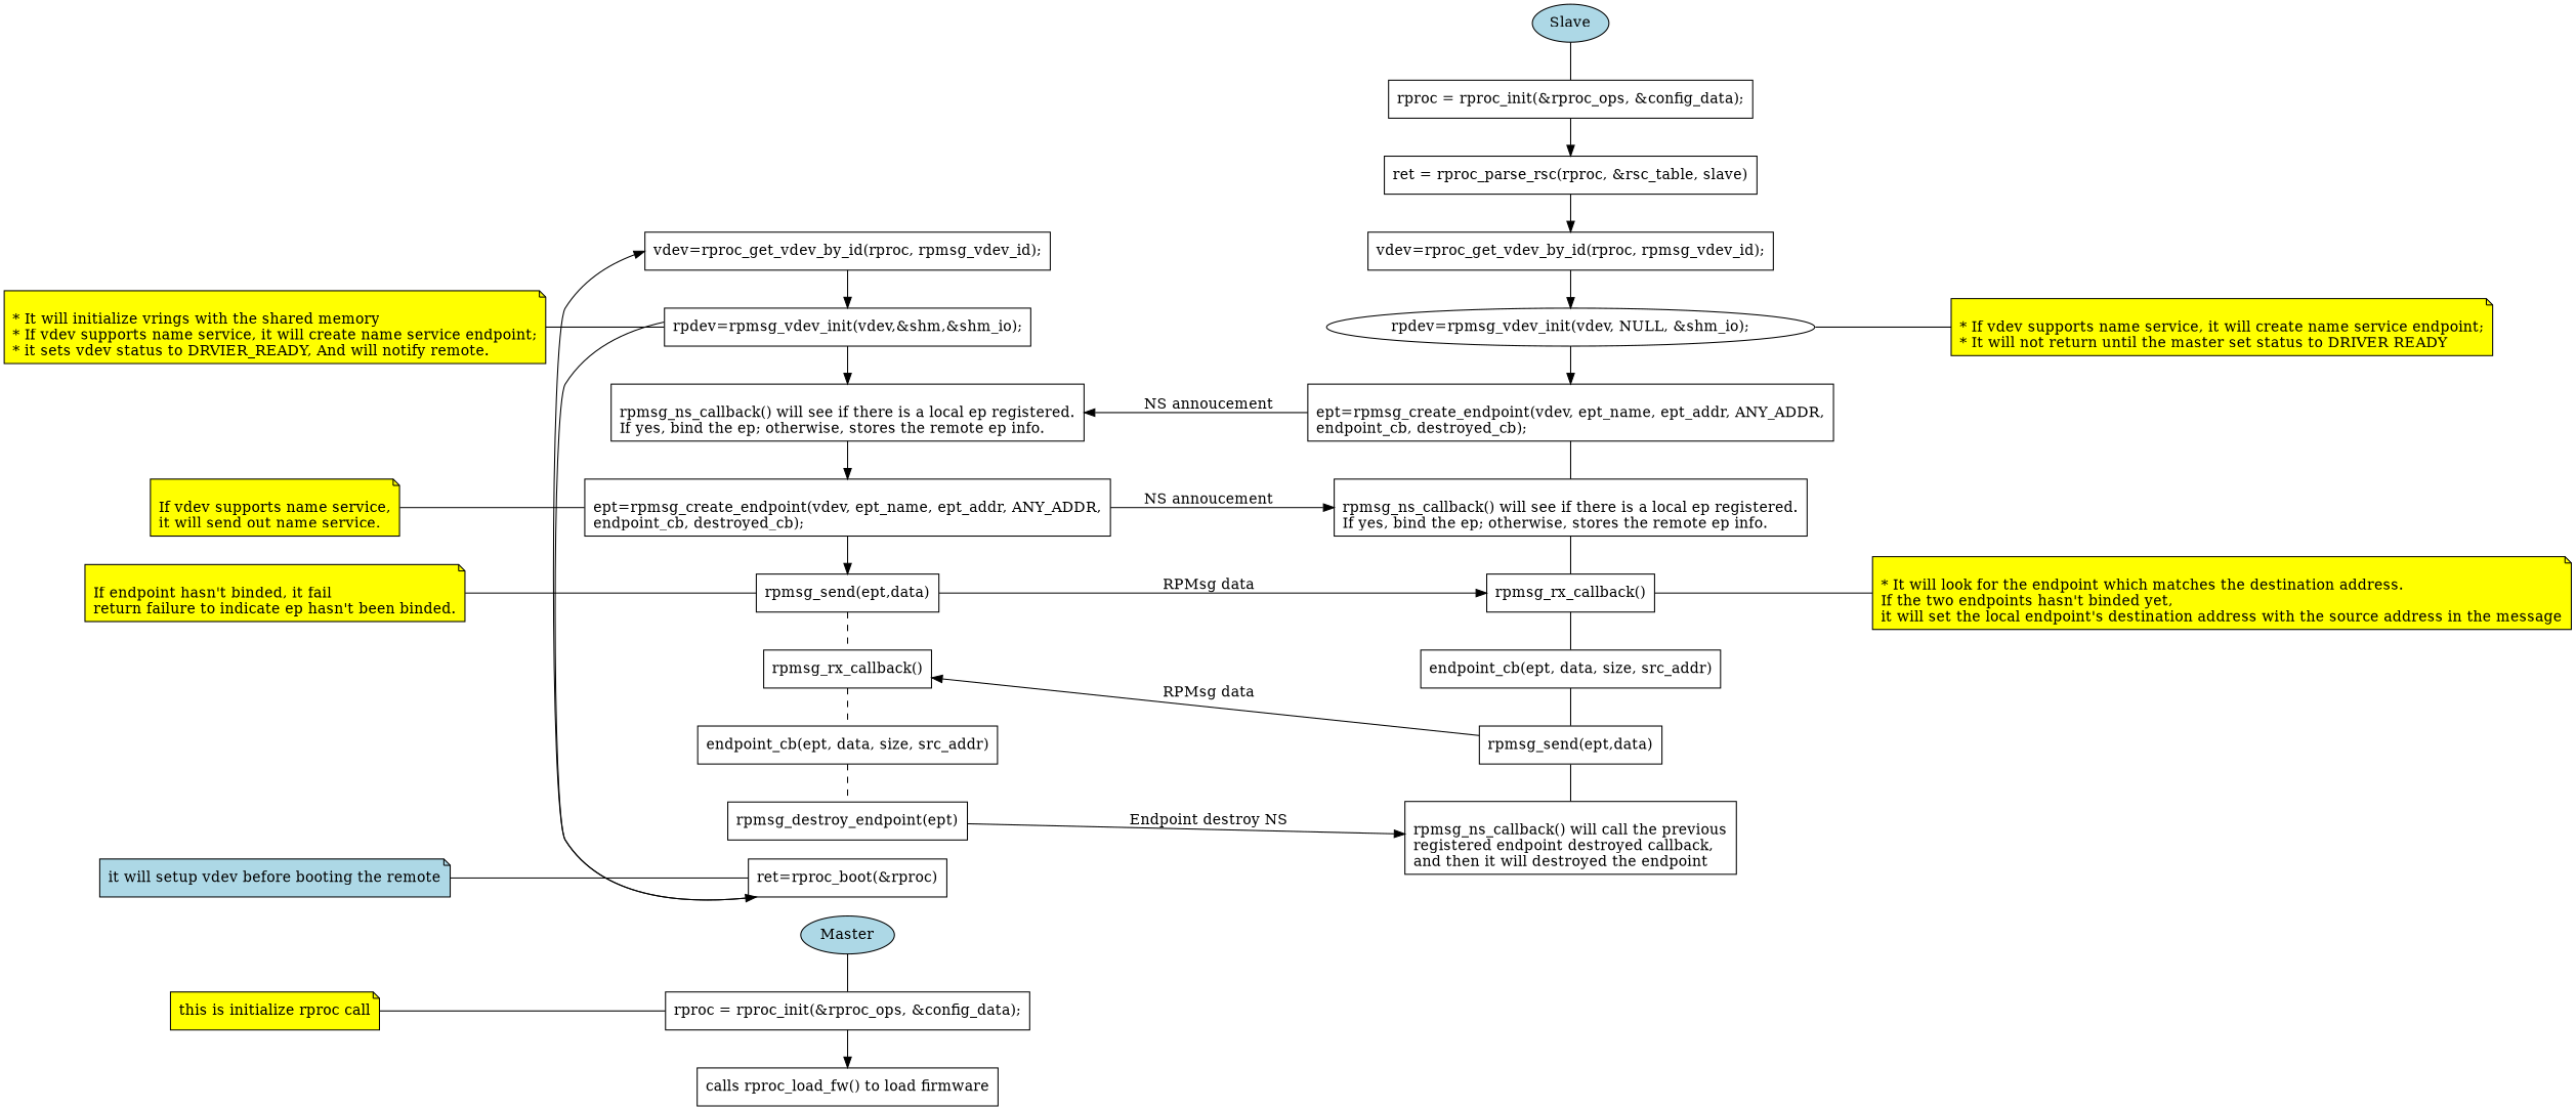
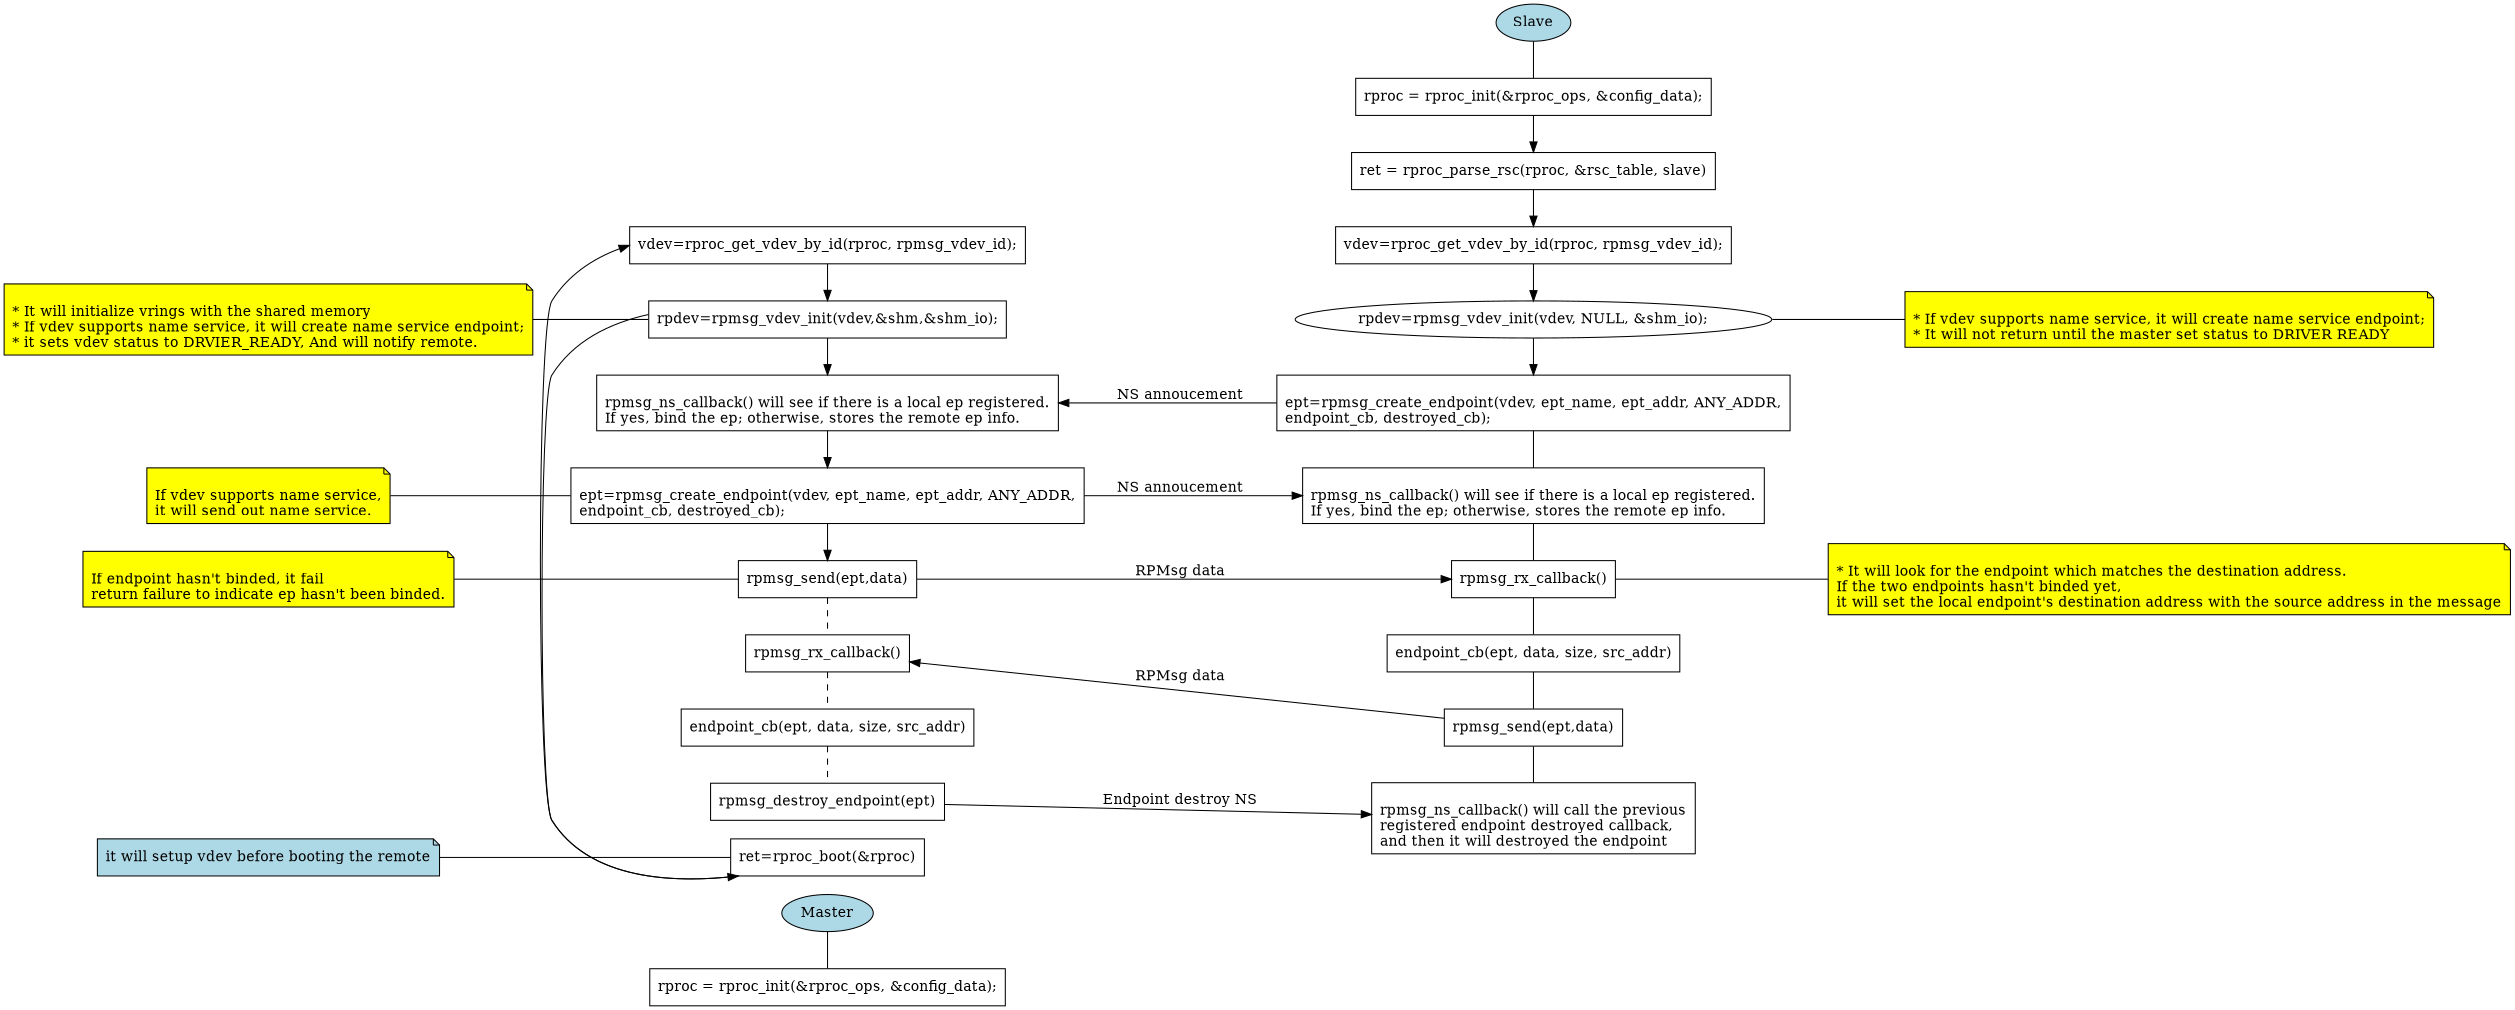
  digraph {
    rankdir=LR
    node [shape=box]
    edge [dir=none]
    n1 [fillcolor=lightblue label=Master style=filled shape=""]
    n2 [label="rproc = rproc_init(&rproc_ops, &config_data);"]
    n3 [fillcolor=lightblue label=Slave style=filled shape=""]
    n4 [label="rproc = rproc_init(&rproc_ops, &config_data);"]
-   n5 [fillcolor=yellow group=m_comment label="this is initialize rproc call" shape=note style=filled]
    n6 [fillcolor=lightblue group=m_comment label="it will setup vdev before booting the remote" shape=note style=filled]
    n7 [fillcolor=yellow group=m_comment label="\l* It will initialize vrings with the shared memory\l* If vdev supports name service, it will create name service endpoint;\l* it sets vdev status to DRVIER_READY, And will notify remote.\l" shape=note style=filled]
    n8 [fillcolor=yellow group=m_comment label="\lIf vdev supports name service,\lit will send out name service.\l" shape=note style=filled]
    n9 [fillcolor=yellow group=m_comment label="\lIf endpoint hasn't binded, it fail\lreturn failure to indicate ep hasn't been binded.\l" shape=note style=filled]
-   n10 [label="calls rproc_load_fw() to load firmware"]
    n11 [label="ret=rproc_boot(&rproc)"]
    n12 [label="vdev=rproc_get_vdev_by_id(rproc, rpmsg_vdev_id);"]
    n13 [label="rpdev=rpmsg_vdev_init(vdev,&shm,&shm_io);"]
    n14 [label="\lrpmsg_ns_callback() will see if there is a local ep registered.\lIf yes, bind the ep; otherwise, stores the remote ep info.\l"]
    n15 [label="\lept=rpmsg_create_endpoint(vdev, ept_name, ept_addr, ANY_ADDR,\lendpoint_cb, destroyed_cb);\l"]
    n16 [label="rpmsg_send(ept,data)"]
    n17 [label="rpmsg_rx_callback()"]
    n18 [label="endpoint_cb(ept, data, size, src_addr)"]
    n19 [label="rpmsg_destroy_endpoint(ept)"]
    n20 [label="ret = rproc_parse_rsc(rproc, &rsc_table, slave)"]
    n21 [label="vdev=rproc_get_vdev_by_id(rproc, rpmsg_vdev_id);"]
    n22 [label="rpdev=rpmsg_vdev_init(vdev, NULL, &shm_io);" shape=ellipse]
    n23 [label="\lept=rpmsg_create_endpoint(vdev, ept_name, ept_addr, ANY_ADDR,\lendpoint_cb, destroyed_cb);\l"]
    n24 [label="\lrpmsg_ns_callback() will see if there is a local ep registered.\lIf yes, bind the ep; otherwise, stores the remote ep info.\l"]
    n25 [label="rpmsg_rx_callback()"]
    n26 [label="rpmsg_send(ept,data)"]
    n27 [label="\lrpmsg_ns_callback() will call the previous\lregistered endpoint destroyed callback,\land then it will destroyed the endpoint\l"]
    n28 [label="endpoint_cb(ept, data, size, src_addr)"]
    n29 [fillcolor=yellow group=s_comment label="\l* If vdev supports name service, it will create name service endpoint;\l* It will not return until the master set status to DRIVER READY\l" shape=note style=filled]
    n30 [fillcolor=yellow group=s_comment label="\l* It will look for the endpoint which matches the destination address.\lIf the two endpoints hasn't binded yet,\lit will set the local endpoint's destination address with the source address in the message\l" shape=note style=filled]
    subgraph sub_1 {
      rank=same
      n1
      n2
    }
    subgraph sub_2 {
      rank=same
      n3
      n4
    }
    subgraph sub_3 {
      rank=same
-     n5
      n6
      n7
      n8
      n9
    }
    subgraph sub_4 {
      n1
      n3
    }
    subgraph sub_5 {
      rank=same
      n2
-     n10
      n11
      n12
      n13
      n14
      n15
      n16
      n17
      n18
      n19
    }
    subgraph sub_6 {
      rank=same
      n4
      n20
      n21
      n22
      n23
      n24
      n25
      n26
      n27
      n28
    }
    subgraph sub_7 {
      rank=same
      n29
      n30
    }
    n1 -> n2
-   n2 -> n10 [dir=""]
    n3 -> n4
    n4 -> n20 [dir=""]
-   n5 -> n2
    n6 -> n11
    n7 -> n13
    n8 -> n15
    n9 -> n16
    n11 -> n12 [dir=""]
    n12 -> n13 [dir=""]
    n13 -> n11 [dir=""]
    n13 -> n14 [dir=""]
    n14 -> n15 [dir=""]
    n15 -> n16 [dir=""]
    n15 -> n24 [label="NS annoucement" dir=""]
    n16 -> n17 [style=dashed]
    n16 -> n25 [label="RPMsg data" dir=""]
    n17 -> n18 [style=dashed]
    n18 -> n19 [style=dashed]
    n19 -> n27 [label="Endpoint destroy NS" dir=""]
    n20 -> n21 [dir=""]
    n21 -> n22 [dir=""]
    n22 -> n23 [dir=""]
    n22 -> n29
    n23 -> n14 [label="NS annoucement" dir=""]
    n23 -> n24 [style=dash]
    n24 -> n25 [style=dash]
    n25 -> n28 [style=dash]
    n25 -> n30
    n26 -> n17 [label="RPMsg data" dir=""]
    n26 -> n27 [style=dash]
    n28 -> n26 [style=dash]
  }
